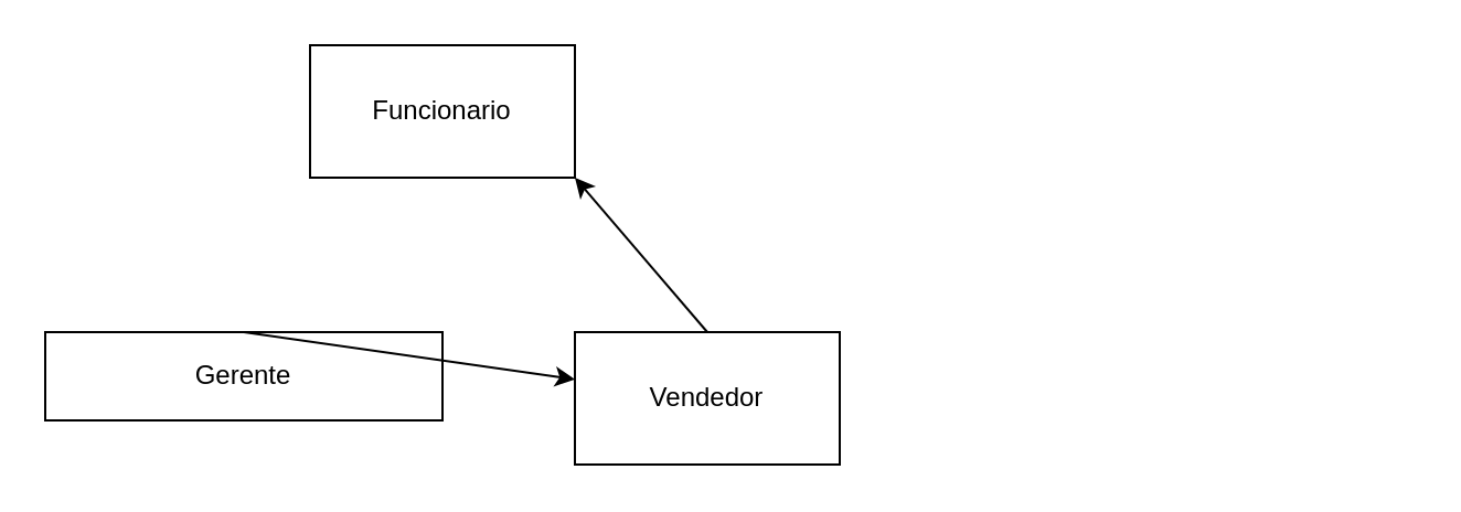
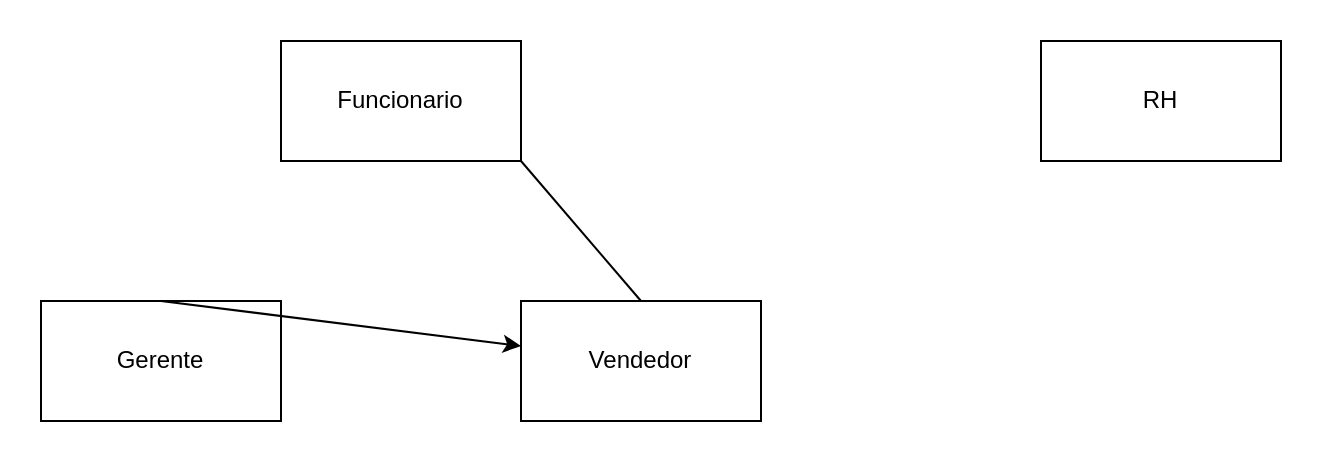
  <mxCell id="0" />
  <mxCell id="1" parent="0" />
  <mxCell id="2" value="Funcionario" style="rounded=0;whiteSpace=wrap;html=1;" vertex="1" parent="1"><mxGeometry x="140" y="20" width="120" height="60" as="geometry" /></mxCell>
+ <mxCell id="3" value="RH" style="rounded=0;whiteSpace=wrap;html=1;" vertex="1" parent="1"><mxGeometry x="520" y="20" width="120" height="60" as="geometry" /></mxCell>
  <mxCell id="4" value="Vendedor" style="rounded=0;whiteSpace=wrap;html=1;" vertex="1" parent="1"><mxGeometry x="260" y="150" width="120" height="60" as="geometry" /></mxCell>
- <mxCell id="5" value="Gerente" style="rounded=0;whiteSpace=wrap;html=1;" vertex="1" parent="1"><mxGeometry x="20" y="150" width="180" height="40" as="geometry" /></mxCell>
+ <mxCell id="5" value="Gerente" style="rounded=0;whiteSpace=wrap;html=1;" vertex="1" parent="1"><mxGeometry x="20" y="150" width="120" height="60" as="geometry" /></mxCell>
  <mxCell id="6" value="" style="endArrow=classic;html=1;exitX=0.5;exitY=0;exitDx=0;exitDy=0;" edge="1" parent="1" source="5" target="4"><mxGeometry width="50" height="50" relative="1" as="geometry"><mxPoint x="370" y="360" as="sourcePoint" /><mxPoint x="420" y="310" as="targetPoint" /></mxGeometry></mxCell>
- <mxCell id="7" value="" style="endArrow=classic;html=1;exitX=0.5;exitY=0;exitDx=0;exitDy=0;entryX=1;entryY=1;entryDx=0;entryDy=0;" edge="1" parent="1" source="4" target="2"><mxGeometry width="50" height="50" relative="1" as="geometry"><mxPoint x="90" y="160" as="sourcePoint" /><mxPoint x="150" y="90" as="targetPoint" /></mxGeometry></mxCell>
+ <mxCell id="7" value="" style="endArrow=none;html=1;exitX=0.5;exitY=0;exitDx=0;exitDy=0;entryX=1;entryY=1;entryDx=0;entryDy=0;" edge="1" parent="1" source="4" target="2"><mxGeometry width="50" height="50" relative="1" as="geometry"><mxPoint x="90" y="160" as="sourcePoint" /><mxPoint x="150" y="90" as="targetPoint" /></mxGeometry></mxCell>
